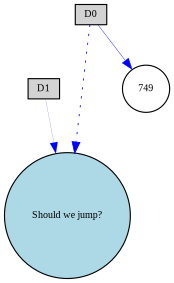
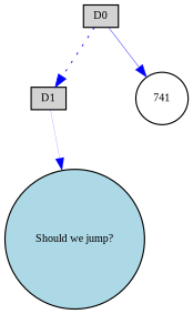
  digraph {
    fontname="Liberation Serif"
    node [fillcolor=lightgray fontname="Liberation Serif" fontsize=9 shape=box style=filled]
    edge [color=blue fontname="Liberation Serif" style=solid]
    D1 [height=0.2 width=0.2]
    "Should we jump?" [fillcolor=lightblue height=0.2 shape=circle width=0.2]
    n3 [height=0.2 label=D0 width=0.2]
-   749 [fillcolor=white height=0.2 shape=circle width=0.2]
+   749 [fillcolor=white height=0.2 shape=circle width=0.2 label=741]
    D1 -> "Should we jump?" [penwidth=0.1217354160012358]
-   n3 -> "Should we jump?" [penwidth=0.7291720883191882 style=dotted]
+   n3 -> D1 [penwidth=0.7291720883191882 style=dotted]
    n3 -> 749 [penwidth=0.3482768054524874]
  }
